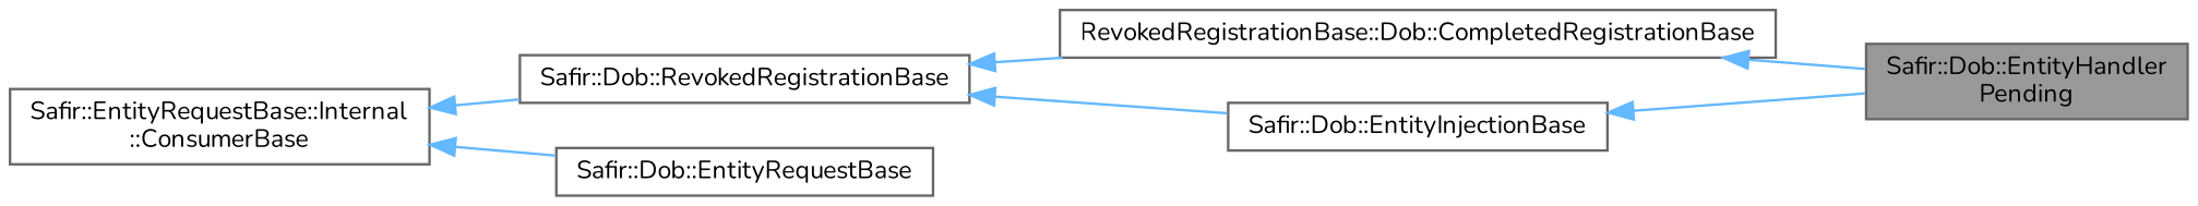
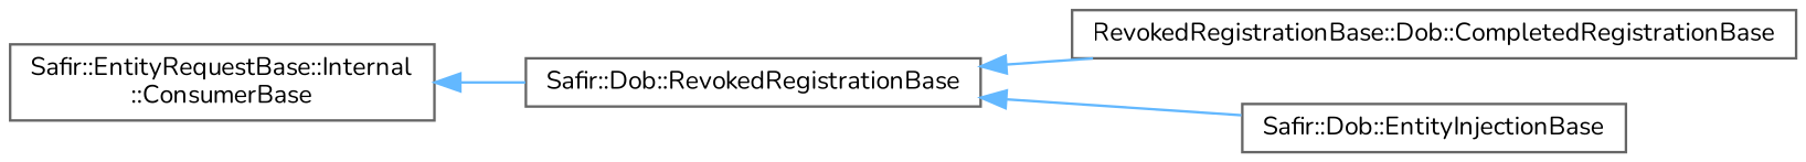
  digraph {
    fontname=Nunito
    rankdir=LR
    node [color=gray40 fillcolor=white fontname=Nunito fontsize=10 shape=box style=filled]
    edge [color=steelblue1 dir=back fontname=Nunito fontsize=10 labelfontname=Helvetica labelfontsize=10 style=solid]
-   n1 [fillcolor=grey60 fontcolor=black height=0.2 label="Safir::Dob::EntityHandler\lPending" width=0.4]
    n2 [height=0.2 label="RevokedRegistrationBase::Dob::CompletedRegistrationBase" width=0.4]
    n3 [height=0.2 label="Safir::Dob::RevokedRegistrationBase" width=0.4]
    n4 [height=0.2 label="Safir::Dob::EntityInjectionBase" width=0.4]
    n5 [height=0.2 label="Safir::EntityRequestBase::Internal\l::ConsumerBase" width=0.4]
-   n6 [height=0.2 label="Safir::Dob::EntityRequestBase" width=0.4]
-   n2 -> n1
    n3 -> n2
    n3 -> n4
-   n4 -> n1
    n5 -> n3
-   n5 -> n6
  }
